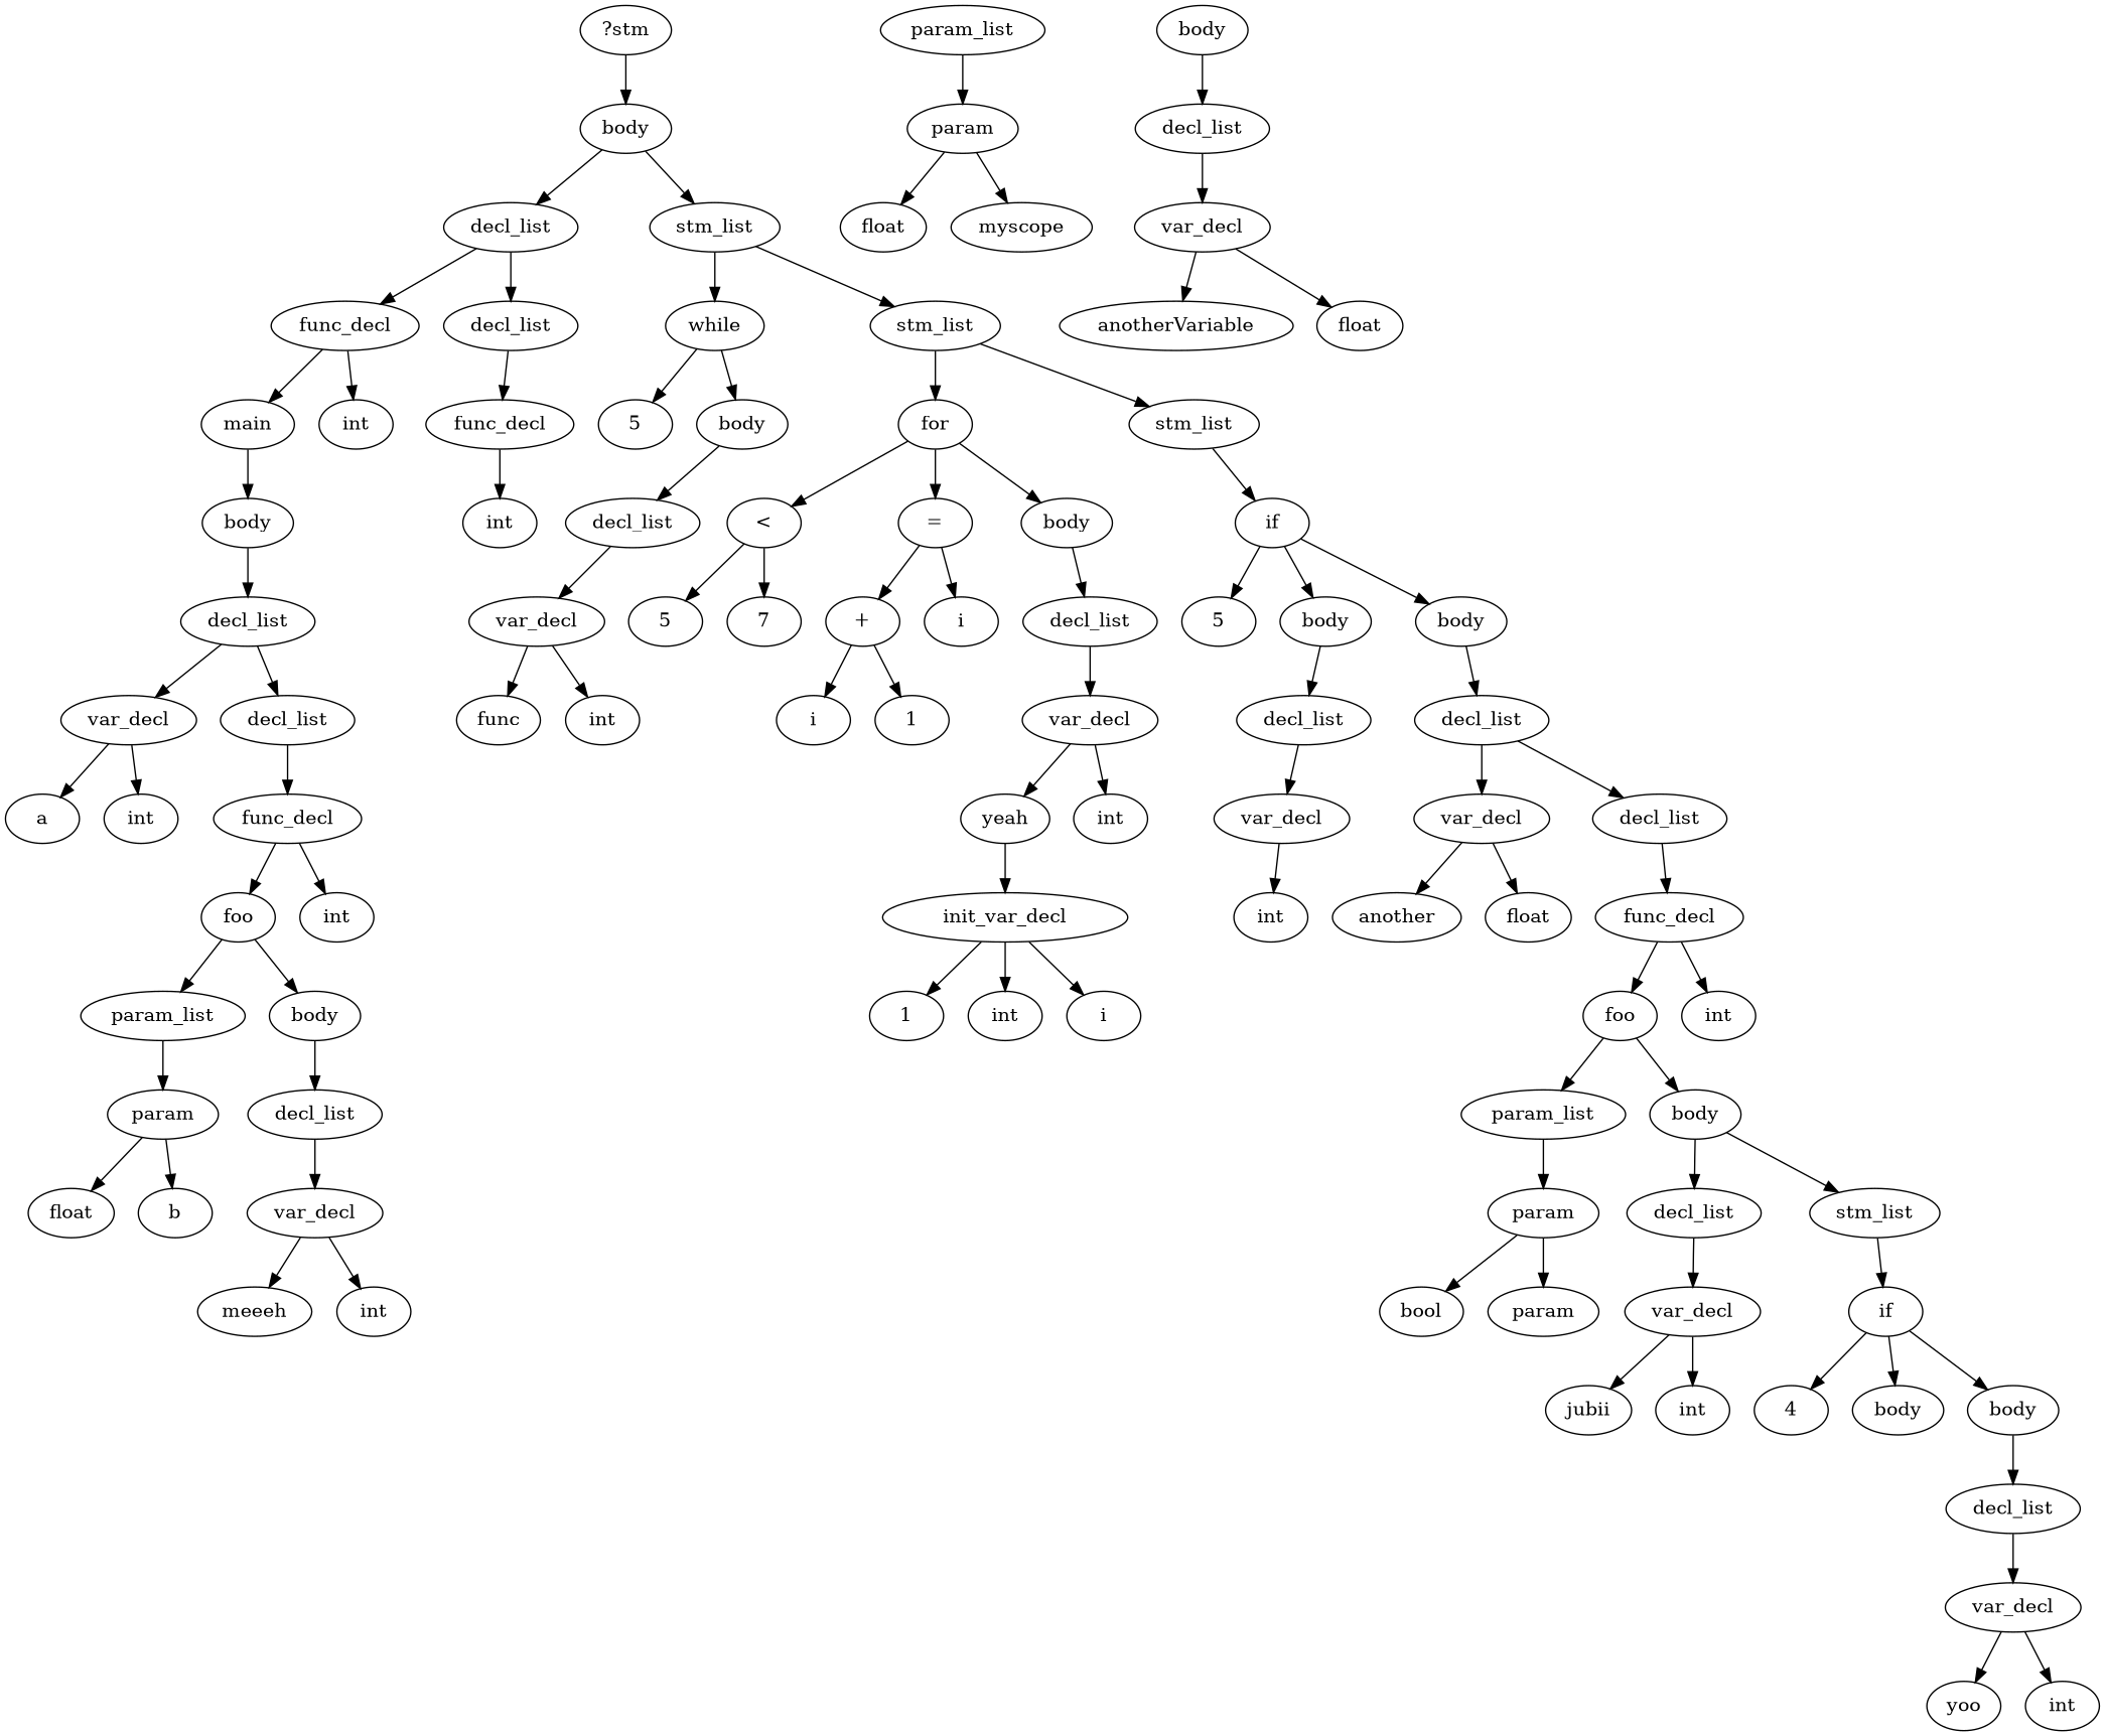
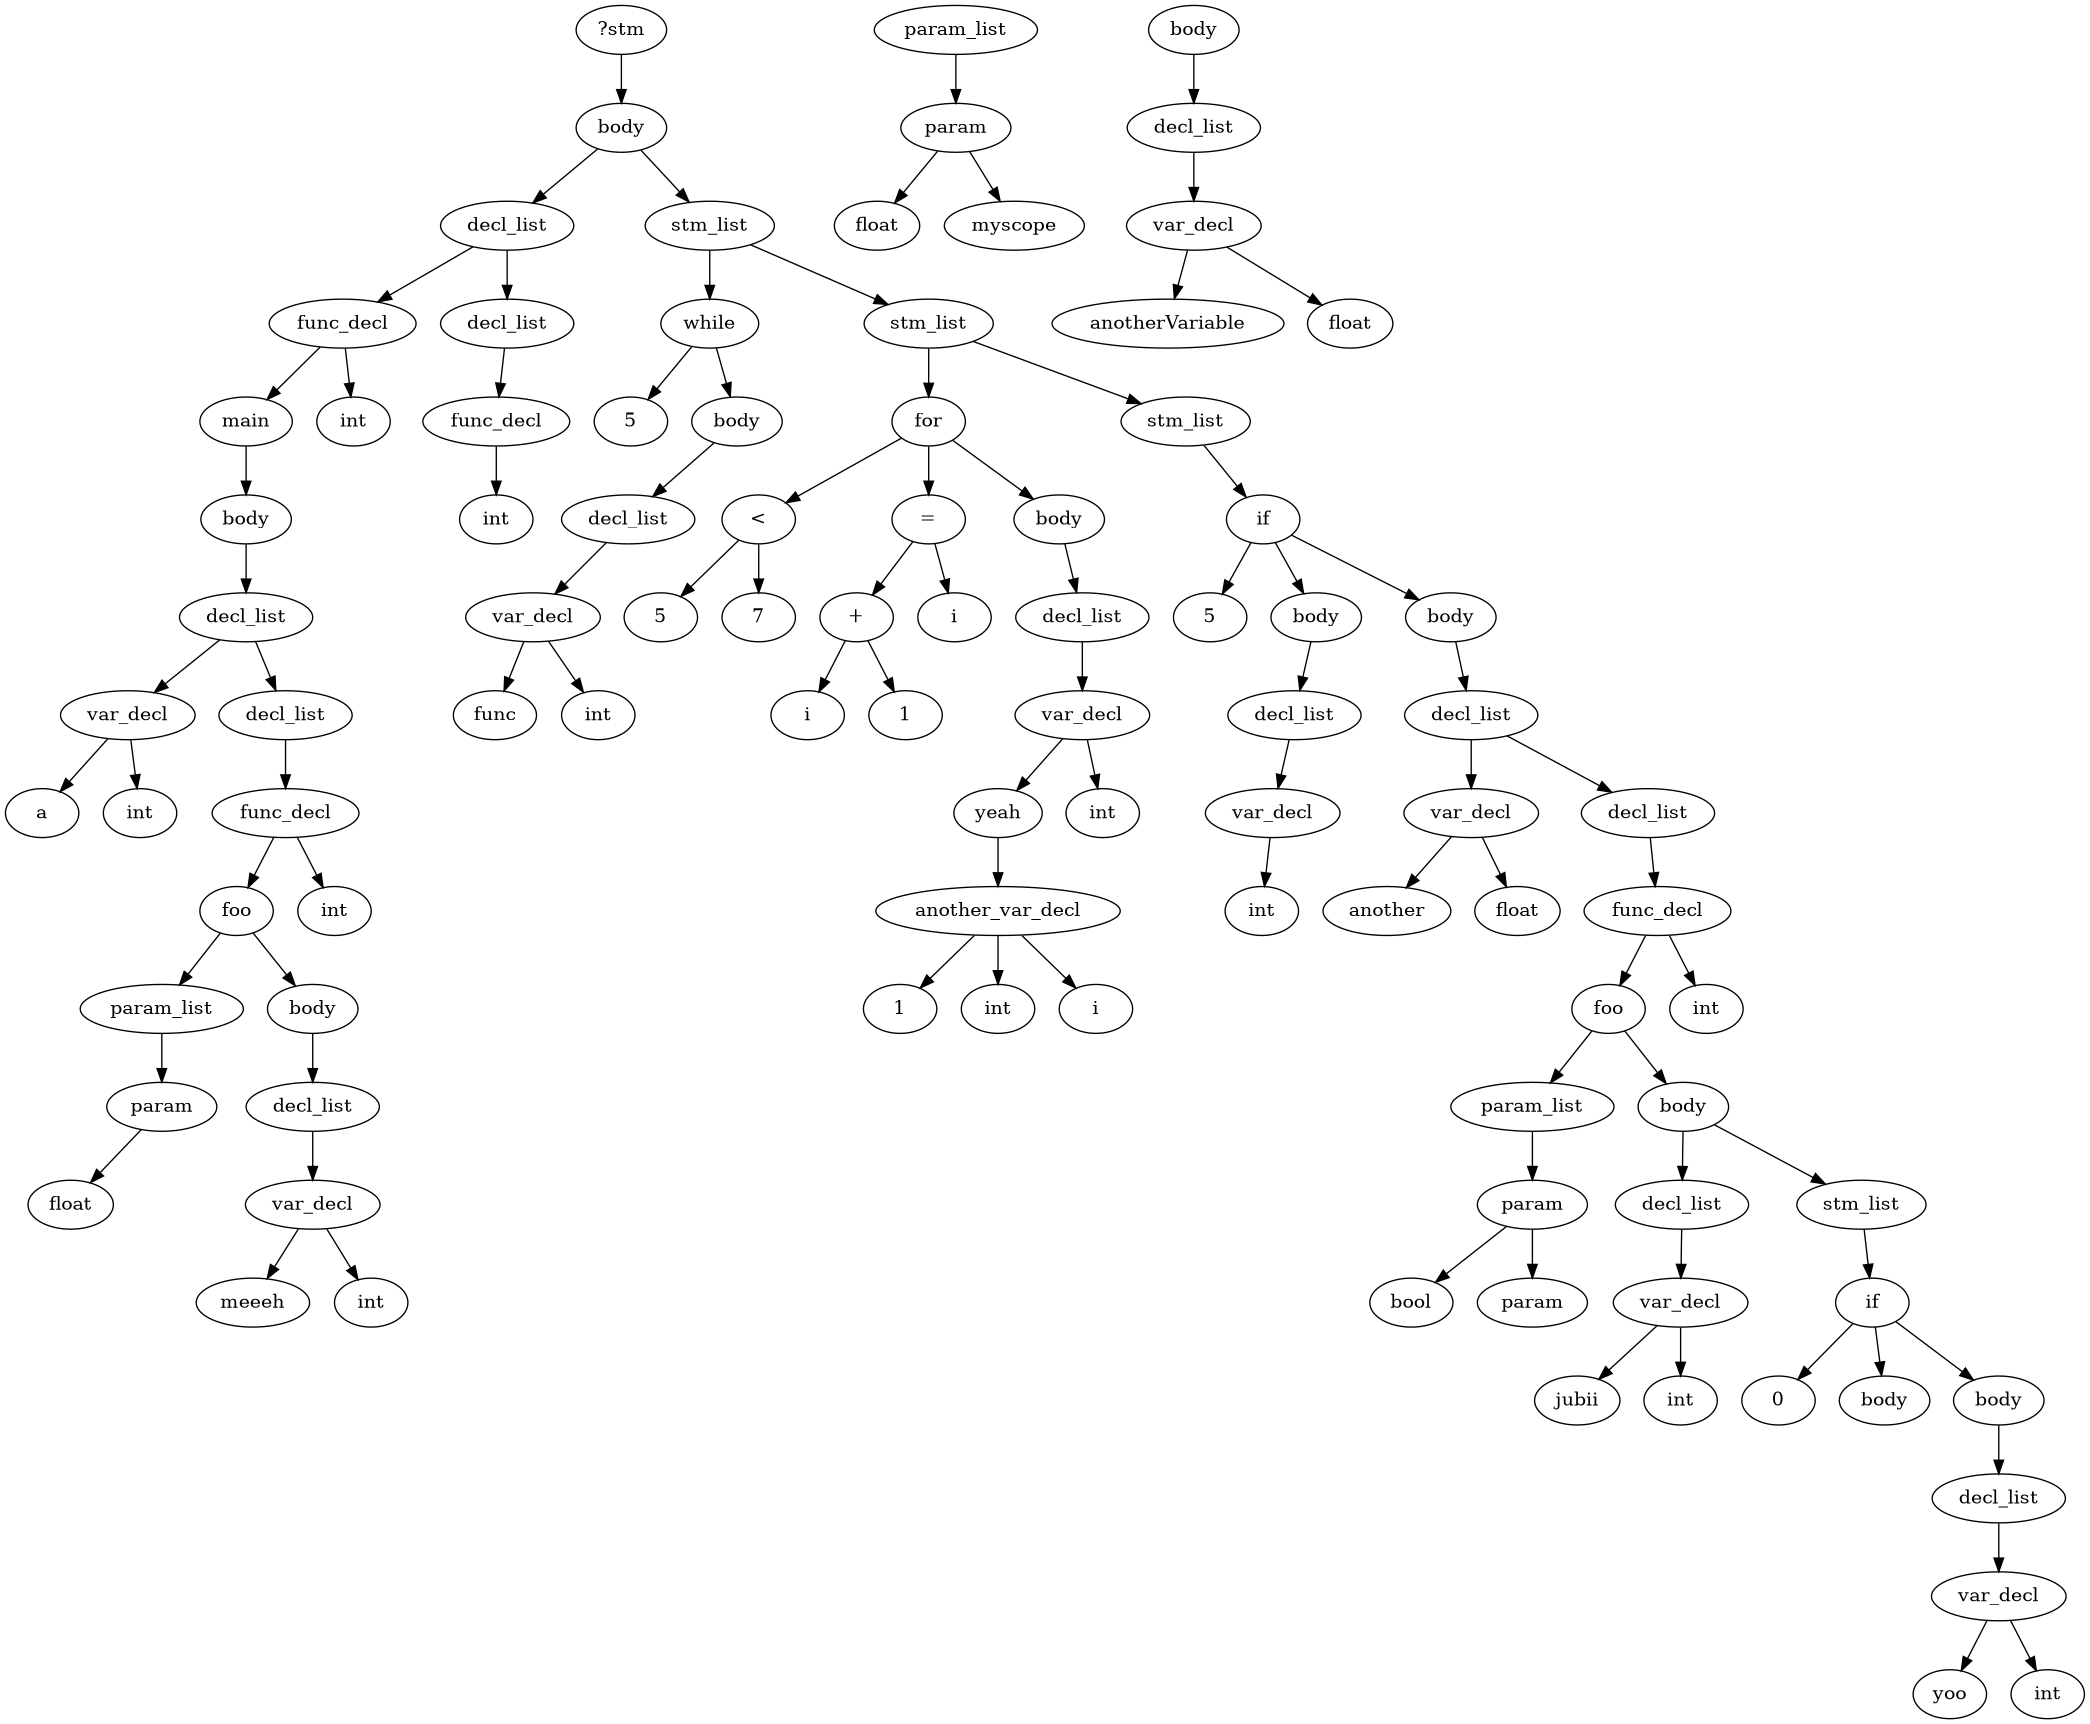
  digraph {
    n1 [label="?stm"]
    n2 [label=body]
    n3 [label=decl_list]
    n4 [label=stm_list]
    n5 [label=func_decl]
    n6 [label=decl_list]
    n7 [label=while]
    n8 [label=stm_list]
    n9 [label=main]
    n10 [label=int]
    n11 [label=body]
    n12 [label=decl_list]
    n13 [label=var_decl]
    n14 [label=decl_list]
    n15 [label=a]
    n16 [label=int]
    n17 [label=func_decl]
    n18 [label=foo]
    n19 [label=int]
    n20 [label=param_list]
    n21 [label=body]
    n22 [label=param]
    n23 [label=decl_list]
    n24 [label=float]
-   n25 [label=b]
    n26 [label=var_decl]
    n27 [label=meeeh]
    n28 [label=int]
    n29 [label=func_decl]
    n30 [label=int]
    n31 [label=param_list]
    n32 [label=param]
    n33 [label=body]
    n34 [label=decl_list]
    n35 [label=float]
    n36 [label=myscope]
    n37 [label=var_decl]
    n38 [label=anotherVariable]
    n39 [label=float]
    n40 [label=5]
    n41 [label=body]
    n42 [label=for]
    n43 [label=stm_list]
    n44 [label=decl_list]
    n45 [label=var_decl]
    n46 [label=func]
    n47 [label=int]
    n48 [label="<"]
    n49 [label="="]
    n50 [label=body]
    n51 [label=if]
-   n52 [label=init_var_decl]
+   n52 [label=another_var_decl]
    n53 [label=1]
    n54 [label=int]
    n55 [label=i]
    n56 [label=5]
    n57 [label=7]
    n58 [label=i]
    n59 [label=1]
    n60 [label="+"]
    n61 [label=i]
    n62 [label=decl_list]
    n63 [label=var_decl]
    n64 [label=yeah]
    n65 [label=int]
    n66 [label=5]
    n67 [label=body]
    n68 [label=body]
    n69 [label=decl_list]
    n70 [label=var_decl]
    n71 [label=int]
    n72 [label=decl_list]
    n73 [label=var_decl]
    n74 [label=decl_list]
    n75 [label=another]
    n76 [label=float]
    n77 [label=func_decl]
    n78 [label=foo]
    n79 [label=int]
    n80 [label=param_list]
    n81 [label=body]
    n82 [label=param]
    n83 [label=decl_list]
    n84 [label=stm_list]
    n85 [label=bool]
    n86 [label=param]
    n87 [label=var_decl]
    n88 [label=if]
    n89 [label=jubii]
    n90 [label=int]
-   n91 [label=4]
+   n91 [label=0]
    n92 [label=body]
    n93 [label=body]
    n94 [label=decl_list]
    n95 [label=var_decl]
    n96 [label=yoo]
    n97 [label=int]
    n1 -> n2
    n2 -> n3
    n2 -> n4
    n3 -> n5
    n3 -> n6
    n4 -> n7
    n4 -> n8
    n5 -> n9
    n5 -> n10
    n6 -> n29
    n7 -> n40
    n7 -> n41
    n8 -> n42
    n8 -> n43
    n9 -> n11
    n11 -> n12
    n12 -> n13
    n12 -> n14
    n13 -> n15
    n13 -> n16
    n14 -> n17
    n17 -> n18
    n17 -> n19
    n18 -> n20
    n18 -> n21
    n20 -> n22
    n21 -> n23
    n22 -> n24
-   n22 -> n25
    n23 -> n26
    n26 -> n27
    n26 -> n28
    n29 -> n30
    n31 -> n32
    n32 -> n35
    n32 -> n36
    n33 -> n34
    n34 -> n37
    n37 -> n38
    n37 -> n39
    n41 -> n44
    n42 -> n48
    n42 -> n49
    n42 -> n50
    n43 -> n51
    n44 -> n45
    n45 -> n46
    n45 -> n47
    n48 -> n56
    n48 -> n57
    n49 -> n60
    n49 -> n61
    n50 -> n62
    n51 -> n66
    n51 -> n67
    n51 -> n68
    n52 -> n53
    n52 -> n54
    n52 -> n55
    n60 -> n58
    n60 -> n59
    n62 -> n63
    n63 -> n64
    n63 -> n65
    n64 -> n52
    n67 -> n69
    n68 -> n72
    n69 -> n70
    n70 -> n71
    n72 -> n73
    n72 -> n74
    n73 -> n75
    n73 -> n76
    n74 -> n77
    n77 -> n78
    n77 -> n79
    n78 -> n80
    n78 -> n81
    n80 -> n82
    n81 -> n83
    n81 -> n84
    n82 -> n85
    n82 -> n86
    n83 -> n87
    n84 -> n88
    n87 -> n89
    n87 -> n90
    n88 -> n91
    n88 -> n92
    n88 -> n93
    n93 -> n94
    n94 -> n95
    n95 -> n96
    n95 -> n97
  }
